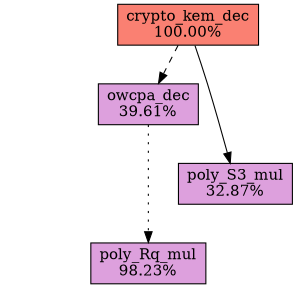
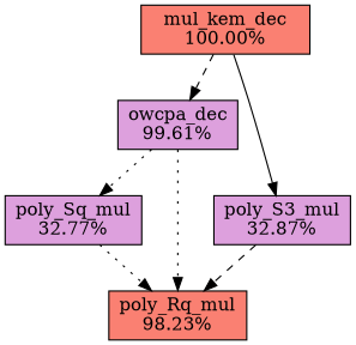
  digraph {
    rankdir=TB
    node [fillcolor=plum shape=box style=filled]
    edge [style=dotted]
-   n1 [fillcolor=salmon label="crypto_kem_dec\n100.00%"]
-   n2 [label="owcpa_dec\n39.61%"]
+   n1 [fillcolor=salmon label="mul_kem_dec\n100.00%"]
+   n2 [label="owcpa_dec\n99.61%"]
+   n3 [label="poly_Sq_mul\n32.77%"]
    n4 [label="poly_S3_mul\n32.87%"]
-   n5 [label="poly_Rq_mul\n98.23%"]
+   n5 [fillcolor=salmon label="poly_Rq_mul\n98.23%"]
    subgraph sub_1 {
      n1
      n2
+     n3
      n4
      n5
    }
    n1 -> n2 [style=dashed]
    n1 -> n4 [style=solid]
+   n2 -> n3
    n2 -> n5
+   n3 -> n5
+   n4 -> n5 [style=dashed]
  }
